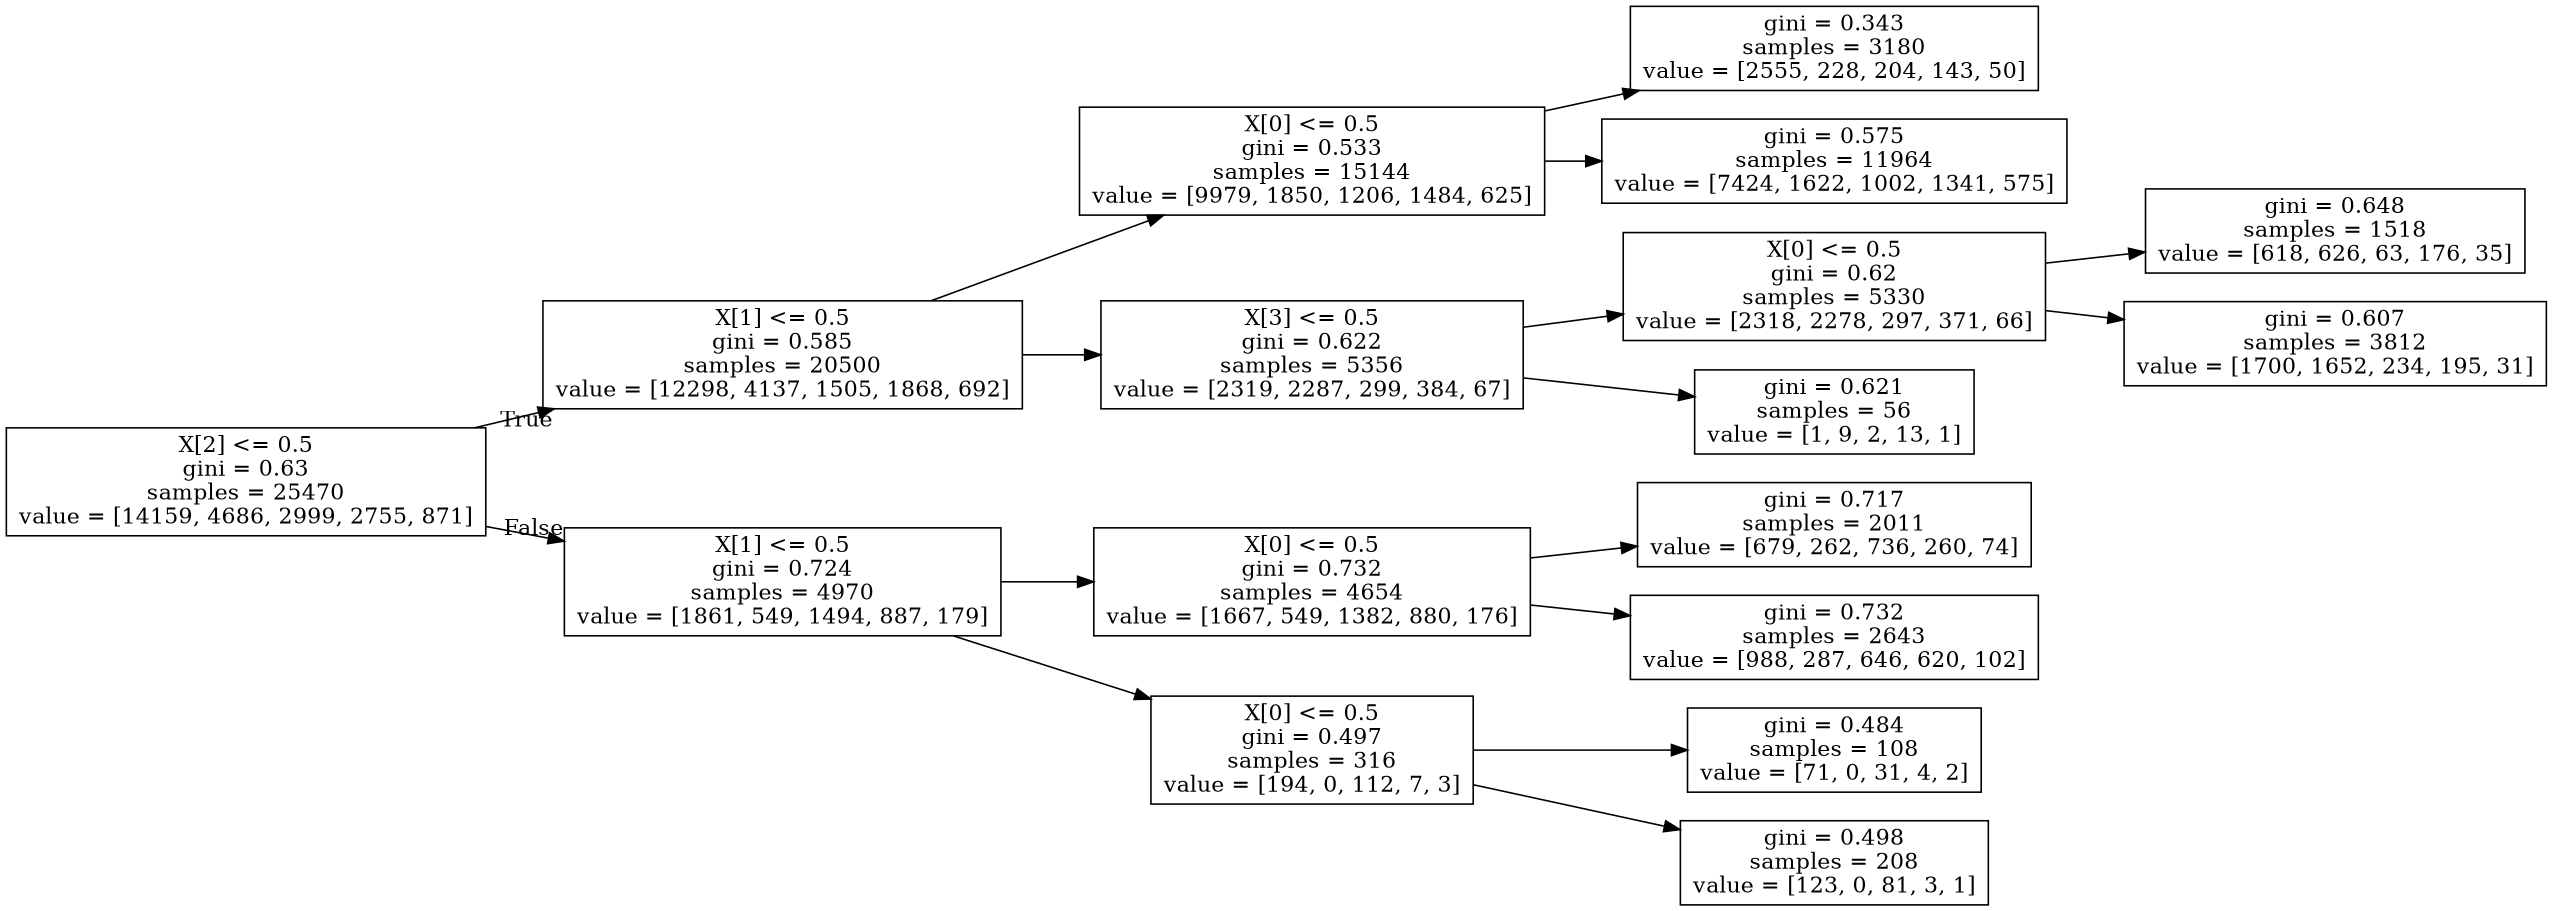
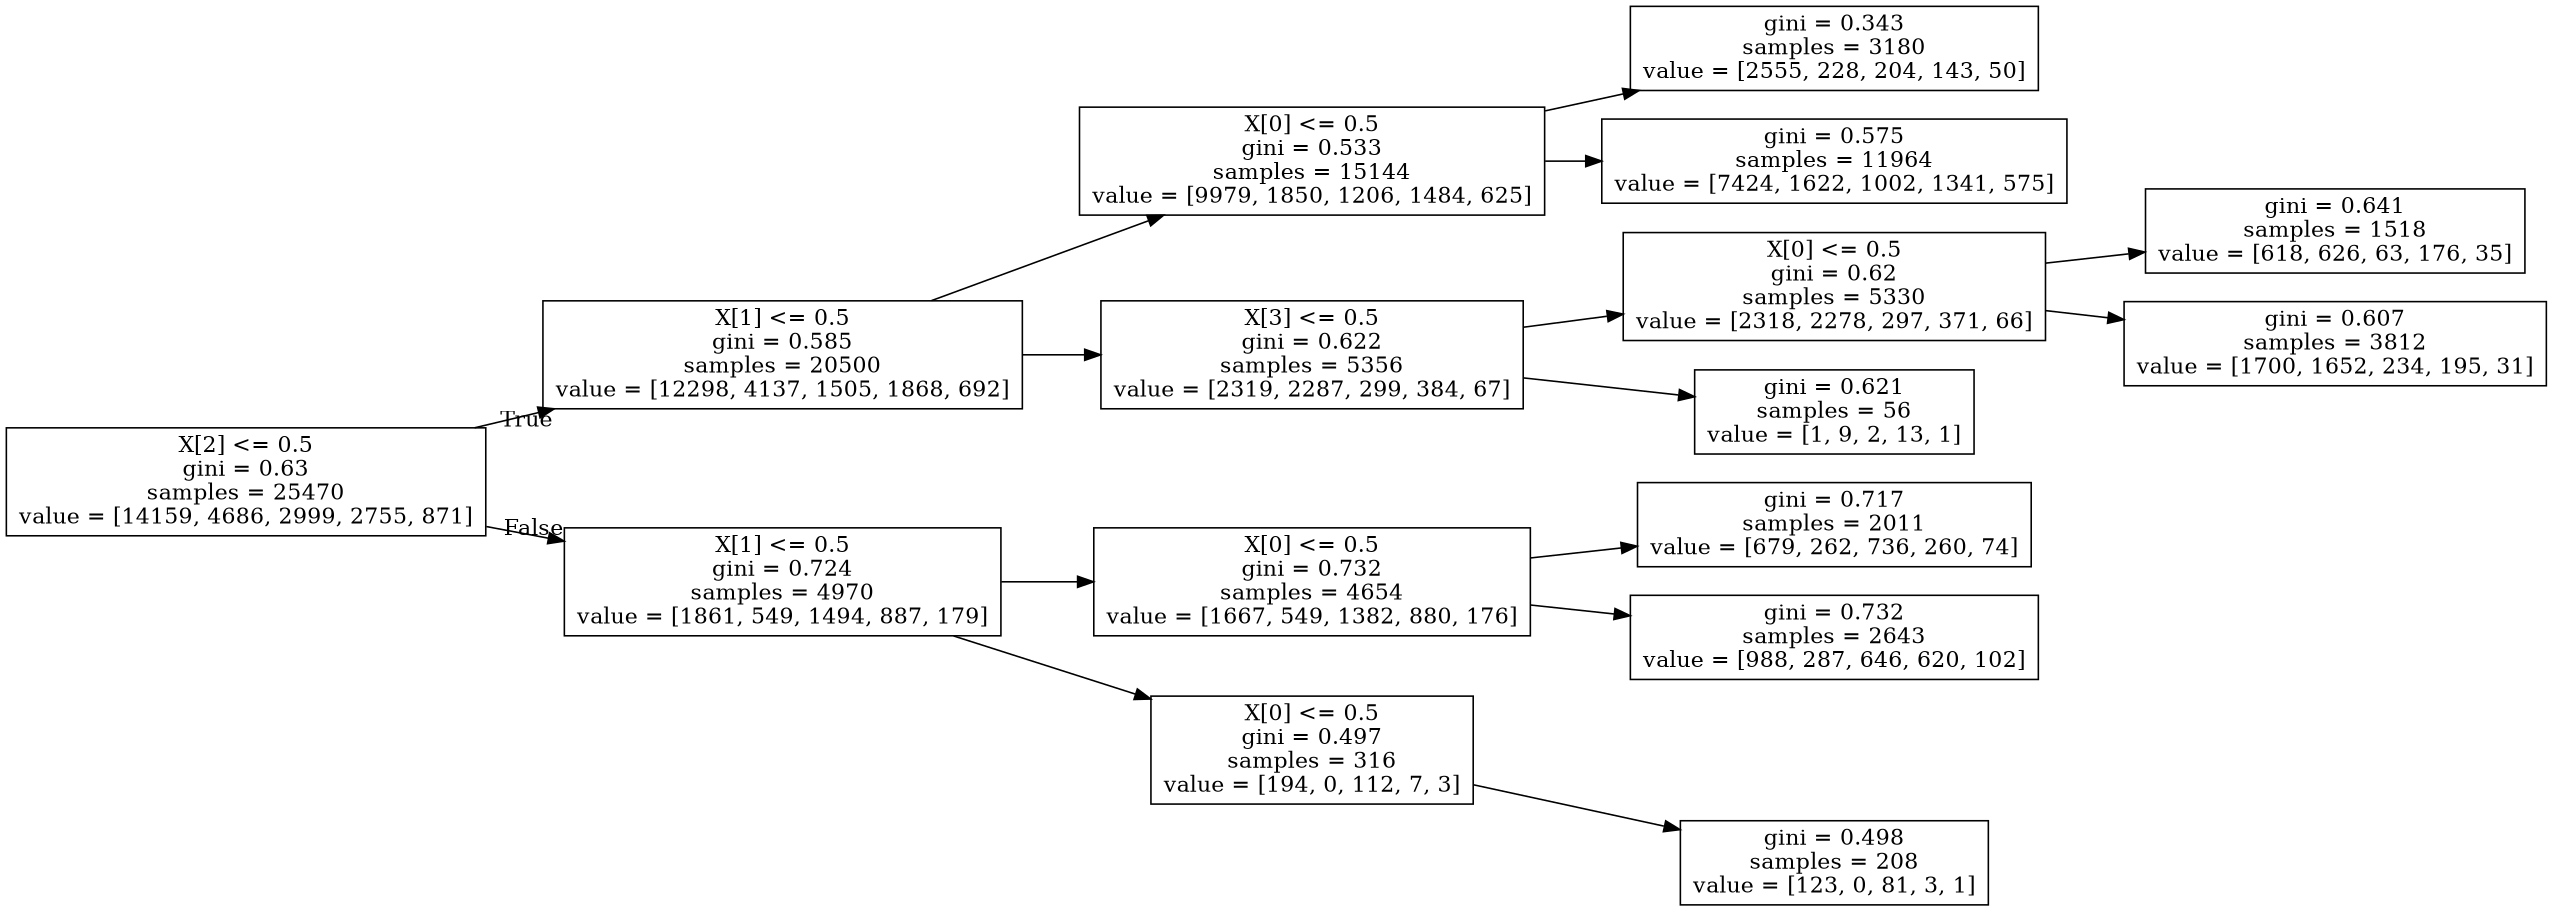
  digraph {
    rankdir=LR
    node [shape=box]
    n1 [label="X[2] <= 0.5\ngini = 0.63\nsamples = 25470\nvalue = [14159, 4686, 2999, 2755, 871]"]
    n2 [label="X[1] <= 0.5\ngini = 0.585\nsamples = 20500\nvalue = [12298, 4137, 1505, 1868, 692]"]
    n3 [label="X[1] <= 0.5\ngini = 0.724\nsamples = 4970\nvalue = [1861, 549, 1494, 887, 179]"]
    n4 [label="X[0] <= 0.5\ngini = 0.533\nsamples = 15144\nvalue = [9979, 1850, 1206, 1484, 625]"]
    n5 [label="X[3] <= 0.5\ngini = 0.622\nsamples = 5356\nvalue = [2319, 2287, 299, 384, 67]"]
    n6 [label="X[0] <= 0.5\ngini = 0.732\nsamples = 4654\nvalue = [1667, 549, 1382, 880, 176]"]
    n7 [label="X[0] <= 0.5\ngini = 0.497\nsamples = 316\nvalue = [194, 0, 112, 7, 3]"]
    n8 [label="gini = 0.343\nsamples = 3180\nvalue = [2555, 228, 204, 143, 50]"]
    n9 [label="gini = 0.575\nsamples = 11964\nvalue = [7424, 1622, 1002, 1341, 575]"]
    n10 [label="X[0] <= 0.5\ngini = 0.62\nsamples = 5330\nvalue = [2318, 2278, 297, 371, 66]"]
    n11 [label="gini = 0.621\nsamples = 56\nvalue = [1, 9, 2, 13, 1]"]
-   n12 [label="gini = 0.648\nsamples = 1518\nvalue = [618, 626, 63, 176, 35]"]
+   n12 [label="gini = 0.641\nsamples = 1518\nvalue = [618, 626, 63, 176, 35]"]
    n13 [label="gini = 0.607\nsamples = 3812\nvalue = [1700, 1652, 234, 195, 31]"]
    n14 [label="gini = 0.717\nsamples = 2011\nvalue = [679, 262, 736, 260, 74]"]
    n15 [label="gini = 0.732\nsamples = 2643\nvalue = [988, 287, 646, 620, 102]"]
-   n16 [label="gini = 0.484\nsamples = 108\nvalue = [71, 0, 31, 4, 2]"]
    n17 [label="gini = 0.498\nsamples = 208\nvalue = [123, 0, 81, 3, 1]"]
    n1 -> n2 [headlabel=True labelangle=45 labeldistance=2.5]
    n1 -> n3 [headlabel=False labelangle=-45 labeldistance=2.5]
    n2 -> n4
    n2 -> n5
    n3 -> n6
    n3 -> n7
    n4 -> n8
    n4 -> n9
    n5 -> n10
    n5 -> n11
    n6 -> n14
    n6 -> n15
-   n7 -> n16
    n7 -> n17
    n10 -> n12
    n10 -> n13
  }
